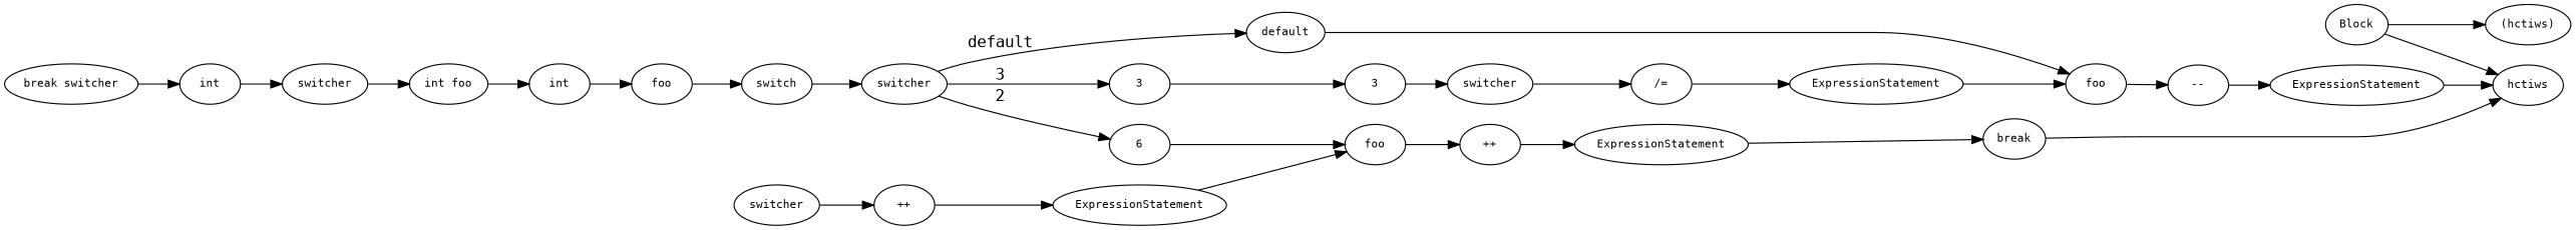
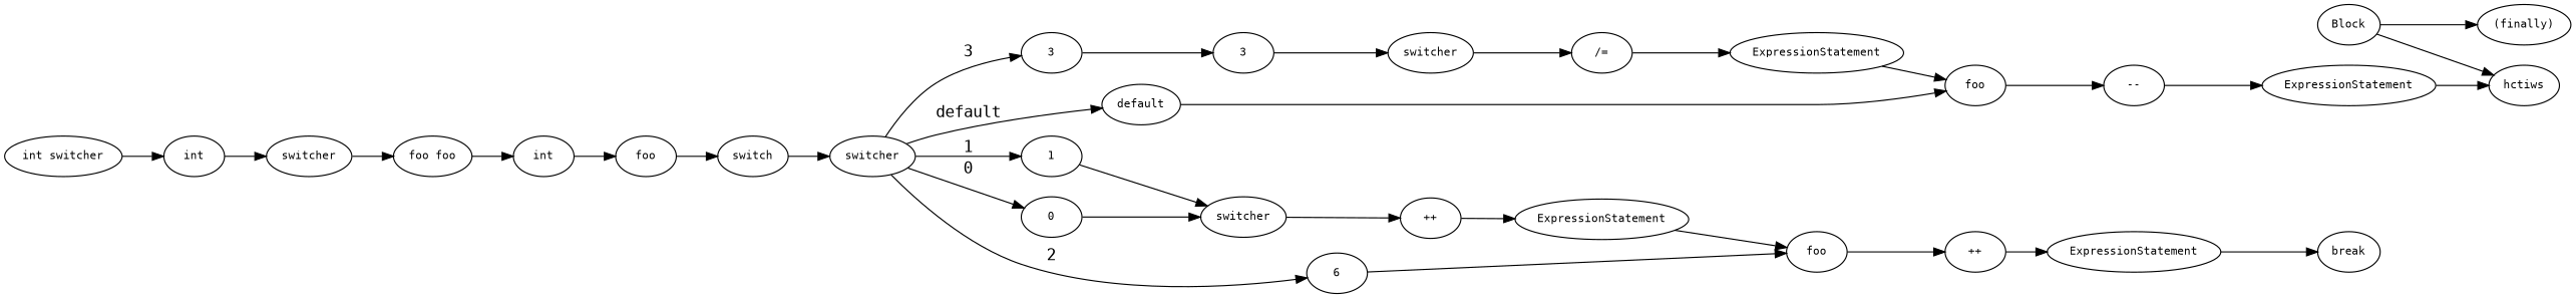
  digraph {
    fontname="DejaVu Sans Mono"
    rankdir=LR
    node [fontname="DejaVu Sans Mono" fontsize=10]
    edge [fontname="DejaVu Sans Mono"]
    n1 [label=Block]
-   n2 [label="(hctiws)"]
+   n2 [label="(finally)"]
    n3 [label=hctiws]
    n4 [label=foo]
    n5 [label="--"]
    n6 [label=ExpressionStatement]
    n7 [label=default]
    n8 [label=6]
    n9 [label=foo]
    n10 [label="++"]
    n11 [label=switcher]
    n12 [label="++"]
    n13 [label=ExpressionStatement]
+   n14 [label=1]
+   n15 [label=0]
    n16 [label=switcher]
    n17 [label=3]
    n18 [label=3]
    n19 [label=switch]
    n20 [label=switcher]
    n21 [label="/="]
    n22 [label=ExpressionStatement]
    n23 [label=foo]
    n24 [label=int]
-   n25 [label="int foo"]
+   n25 [label="foo foo"]
    n26 [label=switcher]
    n27 [label=int]
    n28 [label=break]
-   n29 [label="break switcher"]
+   n29 [label="int switcher"]
    n30 [label=ExpressionStatement]
    n1 -> n2
    n1 -> n3
    n4 -> n5
    n5 -> n6
    n6 -> n3
    n7 -> n4
    n8 -> n9
    n9 -> n10
    n10 -> n30
    n11 -> n12
    n12 -> n13
    n13 -> n9
+   n14 -> n11
+   n15 -> n11
    n16 -> n7 [label=default]
    n16 -> n8 [label=2]
+   n16 -> n14 [label=1]
+   n16 -> n15 [label=0]
    n16 -> n17 [label=3]
    n17 -> n18
    n18 -> n20
    n19 -> n16
    n20 -> n21
    n21 -> n22
    n22 -> n4
    n23 -> n19
    n24 -> n23
    n25 -> n24
    n26 -> n25
    n27 -> n26
-   n28 -> n3
    n29 -> n27
    n30 -> n28
  }
